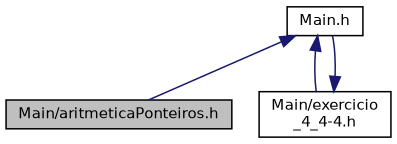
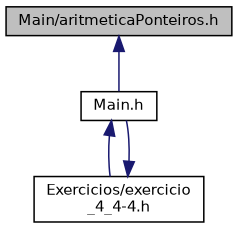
  digraph {
    node [color=black fillcolor=white fontname=Helvetica fontsize=10 shape=record style=filled]
    edge [color=midnightblue dir=back fontname=Helvetica fontsize=10 labelfontname=Helvetica labelfontsize=10 style=solid]
    n1 [fillcolor=grey75 fontcolor=black height=0.2 label="Main/aritmeticaPonteiros.h" width=0.4]
    n2 [height=0.2 label="Main.h" width=0.4]
-   n3 [height=0.2 label="Main/exercicio\l_4_4-4.h" width=0.4]
-   n2 -> n1
+   n3 [height=0.2 label="Exercicios/exercicio\l_4_4-4.h" width=0.4]
+   n1 -> n2
    n2 -> n3
    n3 -> n2
  }
